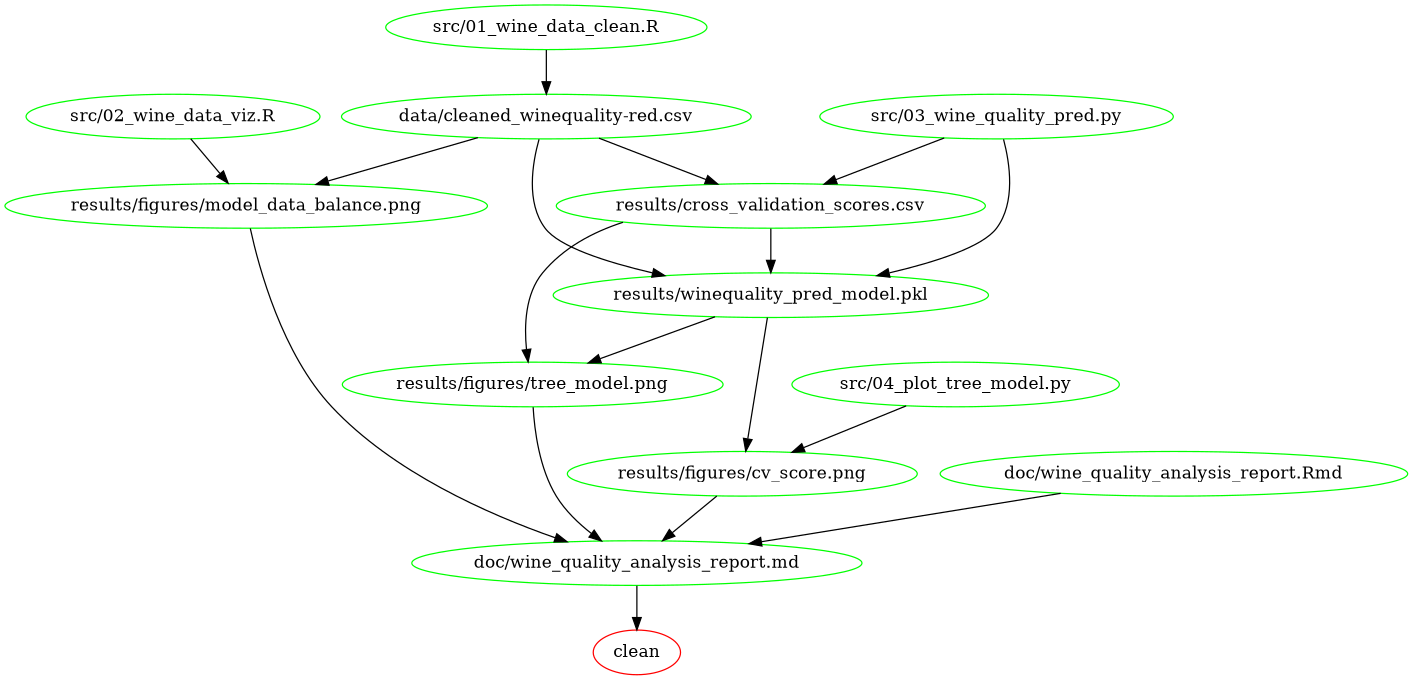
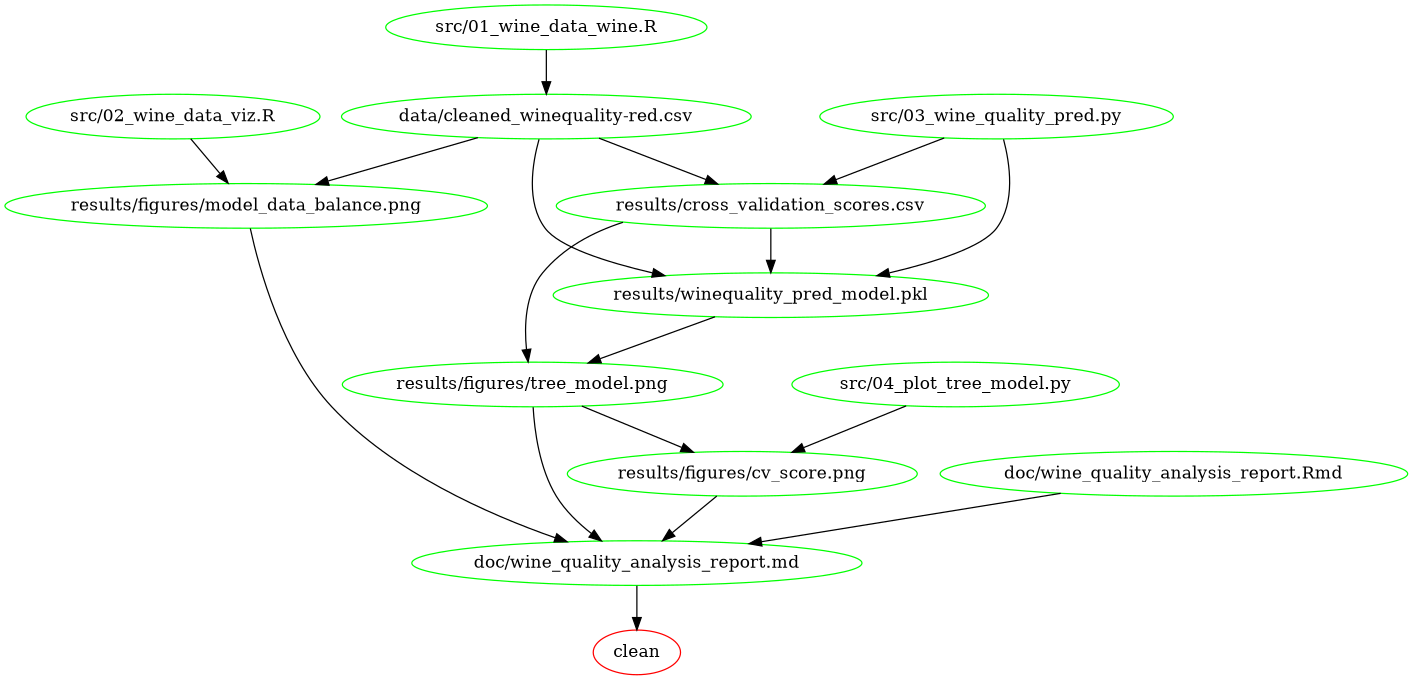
  digraph {
    node [color=green]
    n1 [color=red label=clean]
    n2 [label="data/cleaned_winequality-red.csv"]
    n3 [label="results/cross_validation_scores.csv"]
    n4 [label="results/figures/model_data_balance.png"]
    n5 [label="results/winequality_pred_model.pkl"]
    n6 [label="results/figures/tree_model.png"]
    n7 [label="doc/wine_quality_analysis_report.md"]
    n8 [label="results/figures/cv_score.png"]
    n9 [label="doc/wine_quality_analysis_report.Rmd"]
-   n10 [label="src/01_wine_data_clean.R"]
+   n10 [label="src/01_wine_data_wine.R"]
    n11 [label="src/02_wine_data_viz.R"]
    n12 [label="src/03_wine_quality_pred.py"]
    n13 [label="src/04_plot_tree_model.py"]
    n2 -> n3
    n2 -> n4
    n2 -> n5
    n3 -> n5
    n3 -> n6
    n4 -> n7
    n5 -> n6
-   n5 -> n8
+   n6 -> n8
    n6 -> n7
    n7 -> n1
    n8 -> n7
    n9 -> n7
    n10 -> n2
    n11 -> n4
    n12 -> n3
    n12 -> n5
    n13 -> n8
  }
